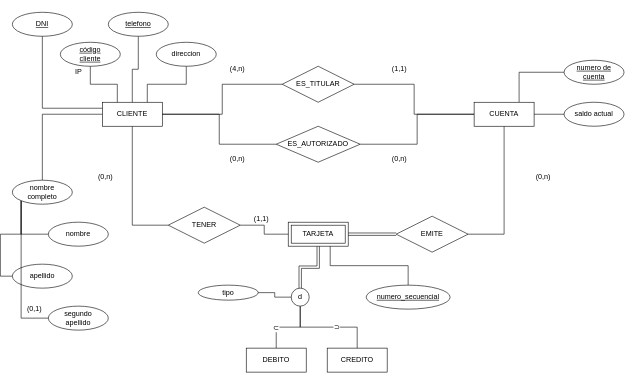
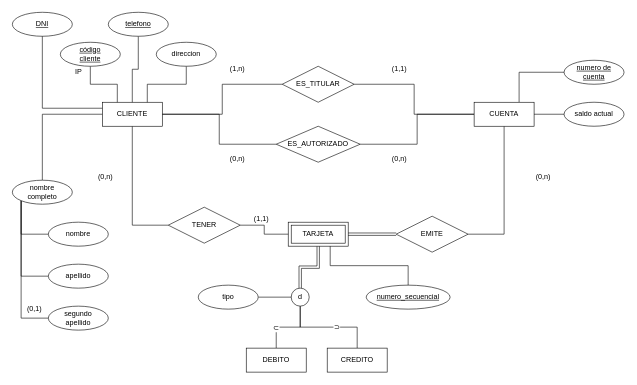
  <mxCell id="0" />
  <mxCell id="1" parent="0" />
  <mxCell id="2" style="edgeStyle=orthogonalEdgeStyle;rounded=0;orthogonalLoop=1;jettySize=auto;html=1;exitX=1;exitY=0.5;exitDx=0;exitDy=0;entryX=0;entryY=0.5;entryDx=0;entryDy=0;endArrow=none;endFill=0;" edge="1" parent="1" source="4" target="13"><mxGeometry relative="1" as="geometry" /></mxCell>
  <mxCell id="3" style="edgeStyle=orthogonalEdgeStyle;rounded=0;orthogonalLoop=1;jettySize=auto;html=1;exitX=0.5;exitY=1;exitDx=0;exitDy=0;entryX=0;entryY=0.5;entryDx=0;entryDy=0;endArrow=none;endFill=0;" edge="1" parent="1" source="4" target="17"><mxGeometry relative="1" as="geometry" /></mxCell>
  <mxCell id="4" value="CLIENTE" style="whiteSpace=wrap;html=1;align=center;" vertex="1" parent="1"><mxGeometry x="170" y="170" width="100" height="40" as="geometry" /></mxCell>
  <mxCell id="5" value="" style="edgeStyle=orthogonalEdgeStyle;shape=link;rounded=0;orthogonalLoop=1;jettySize=auto;html=1;fontFamily=Helvetica;fontSize=12;fontColor=default;endArrow=none;endFill=0;" edge="1" parent="1" source="6" target="29"><mxGeometry relative="1" as="geometry" /></mxCell>
  <mxCell id="6" value="TARJETA" style="shape=ext;margin=3;double=1;whiteSpace=wrap;html=1;align=center;strokeWidth=1;glass=0;rounded=0;shadow=0;noLabel=0;" vertex="1" parent="1"><mxGeometry x="480" y="370" width="100" height="40" as="geometry" /></mxCell>
  <mxCell id="7" style="edgeStyle=orthogonalEdgeStyle;rounded=0;orthogonalLoop=1;jettySize=auto;html=1;exitX=0;exitY=0.5;exitDx=0;exitDy=0;entryX=1;entryY=0.5;entryDx=0;entryDy=0;endArrow=none;endFill=0;" edge="1" parent="1" source="11" target="12"><mxGeometry relative="1" as="geometry" /></mxCell>
  <mxCell id="8" style="edgeStyle=orthogonalEdgeStyle;rounded=0;orthogonalLoop=1;jettySize=auto;html=1;exitX=0;exitY=0.5;exitDx=0;exitDy=0;endArrow=none;endFill=0;" edge="1" parent="1" source="11" target="13"><mxGeometry relative="1" as="geometry" /></mxCell>
  <mxCell id="9" style="edgeStyle=orthogonalEdgeStyle;rounded=0;orthogonalLoop=1;jettySize=auto;html=1;exitX=0.5;exitY=1;exitDx=0;exitDy=0;entryX=1;entryY=0.5;entryDx=0;entryDy=0;endArrow=none;endFill=0;" edge="1" parent="1" source="11" target="19"><mxGeometry relative="1" as="geometry" /></mxCell>
  <mxCell id="10" style="edgeStyle=orthogonalEdgeStyle;rounded=0;orthogonalLoop=1;jettySize=auto;html=1;exitX=0.75;exitY=0;exitDx=0;exitDy=0;entryX=0;entryY=0.5;entryDx=0;entryDy=0;fontFamily=Helvetica;fontSize=12;fontColor=default;endArrow=none;endFill=0;" edge="1" parent="1" source="11" target="39"><mxGeometry relative="1" as="geometry" /></mxCell>
  <mxCell id="11" value="CUENTA" style="whiteSpace=wrap;html=1;align=center;" vertex="1" parent="1"><mxGeometry x="790" y="170" width="100" height="40" as="geometry" /></mxCell>
  <mxCell id="12" value="ES_TITULAR" style="shape=rhombus;perimeter=rhombusPerimeter;whiteSpace=wrap;html=1;align=center;" vertex="1" parent="1"><mxGeometry x="470" y="110" width="120" height="60" as="geometry" /></mxCell>
  <mxCell id="13" value="ES_AUTORIZADO" style="shape=rhombus;perimeter=rhombusPerimeter;whiteSpace=wrap;html=1;align=center;" vertex="1" parent="1"><mxGeometry x="460" y="210" width="140" height="60" as="geometry" /></mxCell>
  <mxCell id="14" style="edgeStyle=orthogonalEdgeStyle;rounded=0;orthogonalLoop=1;jettySize=auto;html=1;exitX=1;exitY=0.5;exitDx=0;exitDy=0;entryX=0;entryY=0.5;entryDx=0;entryDy=0;entryPerimeter=0;endArrow=none;endFill=0;" edge="1" parent="1" source="4" target="12"><mxGeometry relative="1" as="geometry" /></mxCell>
  <mxCell id="15" style="edgeStyle=orthogonalEdgeStyle;rounded=0;orthogonalLoop=1;jettySize=auto;html=1;exitX=0.5;exitY=1;exitDx=0;exitDy=0;endArrow=none;endFill=0;" edge="1" parent="1" source="4" target="4"><mxGeometry relative="1" as="geometry" /></mxCell>
  <mxCell id="16" value="" style="edgeStyle=orthogonalEdgeStyle;rounded=0;orthogonalLoop=1;jettySize=auto;html=1;endArrow=none;endFill=0;" edge="1" parent="1" source="17" target="6"><mxGeometry relative="1" as="geometry" /></mxCell>
  <mxCell id="17" value="TENER" style="shape=rhombus;perimeter=rhombusPerimeter;whiteSpace=wrap;html=1;align=center;" vertex="1" parent="1"><mxGeometry x="280" y="345" width="120" height="60" as="geometry" /></mxCell>
  <mxCell id="18" value="" style="edgeStyle=orthogonalEdgeStyle;rounded=0;orthogonalLoop=1;jettySize=auto;html=1;endArrow=none;endFill=0;shape=link;" edge="1" parent="1" source="19" target="6"><mxGeometry relative="1" as="geometry" /></mxCell>
  <mxCell id="19" value="EMITE" style="shape=rhombus;perimeter=rhombusPerimeter;whiteSpace=wrap;html=1;align=center;" vertex="1" parent="1"><mxGeometry x="660" y="360" width="120" height="60" as="geometry" /></mxCell>
  <mxCell id="20" value="(0,n)" style="text;html=1;align=center;verticalAlign=middle;resizable=0;points=[];autosize=1;strokeColor=none;fillColor=none;" vertex="1" parent="1"><mxGeometry x="150" y="280" width="50" height="30" as="geometry" /></mxCell>
  <mxCell id="21" value="(1,1)" style="text;html=1;align=center;verticalAlign=middle;resizable=0;points=[];autosize=1;strokeColor=none;fillColor=none;" vertex="1" parent="1"><mxGeometry x="410" y="350" width="50" height="30" as="geometry" /></mxCell>
  <mxCell id="22" value="(0,n)" style="text;html=1;align=center;verticalAlign=middle;resizable=0;points=[];autosize=1;strokeColor=none;fillColor=none;" vertex="1" parent="1"><mxGeometry x="880" y="280" width="50" height="30" as="geometry" /></mxCell>
- <mxCell id="23" value="(4,n)" style="text;html=1;align=center;verticalAlign=middle;resizable=0;points=[];autosize=1;strokeColor=none;fillColor=none;" vertex="1" parent="1"><mxGeometry x="370" y="100" width="50" height="30" as="geometry" /></mxCell>
+ <mxCell id="23" value="(1,n)" style="text;html=1;align=center;verticalAlign=middle;resizable=0;points=[];autosize=1;strokeColor=none;fillColor=none;" vertex="1" parent="1"><mxGeometry x="370" y="100" width="50" height="30" as="geometry" /></mxCell>
  <mxCell id="24" value="(0,n)" style="text;html=1;align=center;verticalAlign=middle;resizable=0;points=[];autosize=1;strokeColor=none;fillColor=none;" vertex="1" parent="1"><mxGeometry x="370" y="250" width="50" height="30" as="geometry" /></mxCell>
  <mxCell id="25" value="(0,n)" style="text;html=1;align=center;verticalAlign=middle;resizable=0;points=[];autosize=1;strokeColor=none;fillColor=none;" vertex="1" parent="1"><mxGeometry x="640" y="250" width="50" height="30" as="geometry" /></mxCell>
  <mxCell id="26" value="(1,1)" style="text;html=1;align=center;verticalAlign=middle;resizable=0;points=[];autosize=1;strokeColor=none;fillColor=none;" vertex="1" parent="1"><mxGeometry x="640" y="100" width="50" height="30" as="geometry" /></mxCell>
  <mxCell id="27" style="edgeStyle=orthogonalEdgeStyle;rounded=0;orthogonalLoop=1;jettySize=auto;html=1;exitX=0.5;exitY=1;exitDx=0;exitDy=0;entryX=0.5;entryY=0;entryDx=0;entryDy=0;fontFamily=Helvetica;fontSize=12;fontColor=default;endArrow=none;endFill=0;" edge="1" parent="1" source="29" target="32"><mxGeometry relative="1" as="geometry" /></mxCell>
  <mxCell id="28" value="⊂" style="edgeLabel;html=1;align=center;verticalAlign=middle;resizable=0;points=[];fontSize=12;fontFamily=Helvetica;fontColor=default;" vertex="1" connectable="0" parent="27"><mxGeometry x="0.36" y="-1" relative="1" as="geometry"><mxPoint as="offset" /></mxGeometry></mxCell>
  <mxCell id="29" value="d" style="ellipse;whiteSpace=wrap;html=1;aspect=fixed;rounded=0;shadow=0;glass=0;strokeColor=default;strokeWidth=1;fontFamily=Helvetica;fontSize=12;fontColor=default;fillColor=default;" vertex="1" parent="1"><mxGeometry x="485" y="480" width="30" height="30" as="geometry" /></mxCell>
  <mxCell id="30" value="" style="edgeStyle=orthogonalEdgeStyle;rounded=0;orthogonalLoop=1;jettySize=auto;html=1;fontFamily=Helvetica;fontSize=12;fontColor=default;endArrow=none;endFill=0;" edge="1" parent="1" source="31" target="29"><mxGeometry relative="1" as="geometry" /></mxCell>
- <mxCell id="31" value="tipo" style="ellipse;whiteSpace=wrap;html=1;align=center;rounded=0;shadow=0;glass=0;strokeColor=default;strokeWidth=1;fontFamily=Helvetica;fontSize=12;fontColor=default;fillColor=default;" vertex="1" parent="1"><mxGeometry x="330" y="475" width="100" height="25" as="geometry" /></mxCell>
+ <mxCell id="31" value="tipo" style="ellipse;whiteSpace=wrap;html=1;align=center;rounded=0;shadow=0;glass=0;strokeColor=default;strokeWidth=1;fontFamily=Helvetica;fontSize=12;fontColor=default;fillColor=default;" vertex="1" parent="1"><mxGeometry x="330" y="475" width="100" height="40" as="geometry" /></mxCell>
  <mxCell id="32" value="DEBITO" style="whiteSpace=wrap;html=1;align=center;rounded=0;shadow=0;glass=0;strokeColor=default;strokeWidth=1;fontFamily=Helvetica;fontSize=12;fontColor=default;fillColor=default;" vertex="1" parent="1"><mxGeometry x="410" y="580" width="100" height="40" as="geometry" /></mxCell>
  <mxCell id="33" style="edgeStyle=orthogonalEdgeStyle;rounded=0;orthogonalLoop=1;jettySize=auto;html=1;exitX=0.5;exitY=0;exitDx=0;exitDy=0;entryX=0.5;entryY=1;entryDx=0;entryDy=0;fontFamily=Helvetica;fontSize=12;fontColor=default;endArrow=none;endFill=0;" edge="1" parent="1" source="35" target="29"><mxGeometry relative="1" as="geometry" /></mxCell>
  <mxCell id="34" value="⊂" style="edgeLabel;html=1;align=center;verticalAlign=middle;resizable=0;points=[];fontSize=12;fontFamily=Helvetica;fontColor=default;rotation=-180;" vertex="1" connectable="0" parent="33"><mxGeometry x="-0.182" y="2" relative="1" as="geometry"><mxPoint as="offset" /></mxGeometry></mxCell>
  <mxCell id="35" value="CREDITO" style="whiteSpace=wrap;html=1;align=center;rounded=0;shadow=0;glass=0;strokeColor=default;strokeWidth=1;fontFamily=Helvetica;fontSize=12;fontColor=default;fillColor=default;" vertex="1" parent="1"><mxGeometry x="545" y="580" width="100" height="40" as="geometry" /></mxCell>
  <mxCell id="36" style="edgeStyle=orthogonalEdgeStyle;rounded=0;orthogonalLoop=1;jettySize=auto;html=1;exitX=0.5;exitY=1;exitDx=0;exitDy=0;fontFamily=Helvetica;fontSize=12;fontColor=default;endArrow=none;endFill=0;" edge="1" parent="1" source="29" target="29"><mxGeometry relative="1" as="geometry" /></mxCell>
  <mxCell id="37" value="&lt;u&gt;numero_secuencial&lt;/u&gt;" style="ellipse;whiteSpace=wrap;html=1;align=center;rounded=0;shadow=0;glass=0;strokeColor=default;strokeWidth=1;fontFamily=Helvetica;fontSize=12;fontColor=default;fillColor=default;" vertex="1" parent="1"><mxGeometry x="610" y="475" width="140" height="40" as="geometry" /></mxCell>
  <mxCell id="38" style="edgeStyle=orthogonalEdgeStyle;rounded=0;orthogonalLoop=1;jettySize=auto;html=1;exitX=0.5;exitY=0;exitDx=0;exitDy=0;fontFamily=Helvetica;fontSize=12;fontColor=default;endArrow=none;endFill=0;entryX=0.7;entryY=1;entryDx=0;entryDy=0;entryPerimeter=0;" edge="1" parent="1" source="37" target="6"><mxGeometry relative="1" as="geometry" /></mxCell>
  <mxCell id="39" value="numero de&lt;br&gt;cuenta" style="ellipse;whiteSpace=wrap;html=1;align=center;fontStyle=4;rounded=0;shadow=0;glass=0;strokeColor=default;strokeWidth=1;fontFamily=Helvetica;fontSize=12;fontColor=default;fillColor=default;" vertex="1" parent="1"><mxGeometry x="940" y="100" width="100" height="40" as="geometry" /></mxCell>
  <mxCell id="40" value="" style="edgeStyle=orthogonalEdgeStyle;rounded=0;orthogonalLoop=1;jettySize=auto;html=1;fontFamily=Helvetica;fontSize=12;fontColor=default;endArrow=none;endFill=0;" edge="1" parent="1" source="41" target="11"><mxGeometry relative="1" as="geometry" /></mxCell>
  <mxCell id="41" value="saldo actual" style="ellipse;whiteSpace=wrap;html=1;align=center;rounded=0;shadow=0;glass=0;strokeColor=default;strokeWidth=1;fontFamily=Helvetica;fontSize=12;fontColor=default;fillColor=default;" vertex="1" parent="1"><mxGeometry x="940" y="170" width="100" height="40" as="geometry" /></mxCell>
  <mxCell id="42" style="edgeStyle=orthogonalEdgeStyle;rounded=0;orthogonalLoop=1;jettySize=auto;html=1;exitX=0.5;exitY=1;exitDx=0;exitDy=0;entryX=0.75;entryY=0;entryDx=0;entryDy=0;fontFamily=Helvetica;fontSize=12;fontColor=default;endArrow=none;endFill=0;" edge="1" parent="1" source="43" target="4"><mxGeometry relative="1" as="geometry" /></mxCell>
  <mxCell id="43" value="direccion" style="ellipse;whiteSpace=wrap;html=1;align=center;rounded=0;shadow=0;glass=0;strokeColor=default;strokeWidth=1;fontFamily=Helvetica;fontSize=12;fontColor=default;fillColor=default;" vertex="1" parent="1"><mxGeometry x="260" y="70" width="100" height="40" as="geometry" /></mxCell>
  <mxCell id="44" style="edgeStyle=orthogonalEdgeStyle;rounded=0;orthogonalLoop=1;jettySize=auto;html=1;exitX=0.5;exitY=1;exitDx=0;exitDy=0;entryX=0.5;entryY=0;entryDx=0;entryDy=0;fontFamily=Helvetica;fontSize=12;fontColor=default;endArrow=none;endFill=0;" edge="1" parent="1" source="45" target="4"><mxGeometry relative="1" as="geometry" /></mxCell>
  <mxCell id="45" value="&lt;u&gt;telefono&lt;/u&gt;" style="ellipse;whiteSpace=wrap;html=1;align=center;rounded=0;shadow=0;glass=0;strokeColor=default;strokeWidth=1;fontFamily=Helvetica;fontSize=12;fontColor=default;fillColor=default;" vertex="1" parent="1"><mxGeometry x="180" y="20" width="100" height="40" as="geometry" /></mxCell>
  <mxCell id="46" style="edgeStyle=orthogonalEdgeStyle;rounded=0;orthogonalLoop=1;jettySize=auto;html=1;exitX=0.5;exitY=1;exitDx=0;exitDy=0;entryX=0.25;entryY=0;entryDx=0;entryDy=0;fontFamily=Helvetica;fontSize=12;fontColor=default;endArrow=none;endFill=0;" edge="1" parent="1" source="47" target="4"><mxGeometry relative="1" as="geometry" /></mxCell>
  <mxCell id="47" value="&lt;u&gt;código&lt;br&gt;cliente&lt;/u&gt;" style="ellipse;whiteSpace=wrap;html=1;align=center;rounded=0;shadow=0;glass=0;strokeColor=default;strokeWidth=1;fontFamily=Helvetica;fontSize=12;fontColor=default;fillColor=default;" vertex="1" parent="1"><mxGeometry x="100" y="70" width="100" height="40" as="geometry" /></mxCell>
  <mxCell id="48" value="&lt;u&gt;DNI&lt;/u&gt;" style="ellipse;whiteSpace=wrap;html=1;align=center;rounded=0;shadow=0;glass=0;strokeColor=default;strokeWidth=1;fontFamily=Helvetica;fontSize=12;fontColor=default;fillColor=default;" vertex="1" parent="1"><mxGeometry x="20" y="20" width="100" height="40" as="geometry" /></mxCell>
  <mxCell id="49" style="edgeStyle=orthogonalEdgeStyle;rounded=0;orthogonalLoop=1;jettySize=auto;html=1;exitX=0.5;exitY=1;exitDx=0;exitDy=0;fontFamily=Helvetica;fontSize=12;fontColor=default;endArrow=none;endFill=0;entryX=0;entryY=0.25;entryDx=0;entryDy=0;entryPerimeter=0;" edge="1" parent="1" source="48" target="4"><mxGeometry relative="1" as="geometry" /></mxCell>
  <mxCell id="50" style="edgeStyle=orthogonalEdgeStyle;rounded=0;orthogonalLoop=1;jettySize=auto;html=1;exitX=0.5;exitY=0;exitDx=0;exitDy=0;entryX=0;entryY=0.5;entryDx=0;entryDy=0;fontFamily=Helvetica;fontSize=12;fontColor=default;endArrow=none;endFill=0;" edge="1" parent="1" source="53" target="4"><mxGeometry relative="1" as="geometry" /></mxCell>
  <mxCell id="51" style="edgeStyle=orthogonalEdgeStyle;rounded=0;orthogonalLoop=1;jettySize=auto;html=1;exitX=0;exitY=1;exitDx=0;exitDy=0;entryX=0;entryY=0.5;entryDx=0;entryDy=0;fontFamily=Helvetica;fontSize=12;fontColor=default;endArrow=none;endFill=0;" edge="1" parent="1" source="53" target="54"><mxGeometry relative="1" as="geometry" /></mxCell>
  <mxCell id="52" style="edgeStyle=orthogonalEdgeStyle;rounded=0;orthogonalLoop=1;jettySize=auto;html=1;exitX=0;exitY=1;exitDx=0;exitDy=0;entryX=0;entryY=0.5;entryDx=0;entryDy=0;fontFamily=Helvetica;fontSize=12;fontColor=default;endArrow=none;endFill=0;" edge="1" parent="1" source="53" target="55"><mxGeometry relative="1" as="geometry" /></mxCell>
  <mxCell id="53" value="nombre&lt;br&gt;completo" style="ellipse;whiteSpace=wrap;html=1;align=center;rounded=0;shadow=0;glass=0;strokeColor=default;strokeWidth=1;fontFamily=Helvetica;fontSize=12;fontColor=default;fillColor=default;" vertex="1" parent="1"><mxGeometry x="20" y="300" width="100" height="40" as="geometry" /></mxCell>
  <mxCell id="54" value="nombre" style="ellipse;whiteSpace=wrap;html=1;align=center;rounded=0;shadow=0;glass=0;strokeColor=default;strokeWidth=1;fontFamily=Helvetica;fontSize=12;fontColor=default;fillColor=default;" vertex="1" parent="1"><mxGeometry x="80" y="370" width="100" height="40" as="geometry" /></mxCell>
- <mxCell id="55" value="apellido" style="ellipse;whiteSpace=wrap;html=1;align=center;rounded=0;shadow=0;glass=0;strokeColor=default;strokeWidth=1;fontFamily=Helvetica;fontSize=12;fontColor=default;fillColor=default;" vertex="1" parent="1"><mxGeometry x="20" y="440" width="100" height="40" as="geometry" /></mxCell>
+ <mxCell id="55" value="apellido" style="ellipse;whiteSpace=wrap;html=1;align=center;rounded=0;shadow=0;glass=0;strokeColor=default;strokeWidth=1;fontFamily=Helvetica;fontSize=12;fontColor=default;fillColor=default;" vertex="1" parent="1"><mxGeometry x="80" y="440" width="100" height="40" as="geometry" /></mxCell>
  <mxCell id="56" style="edgeStyle=orthogonalEdgeStyle;rounded=0;orthogonalLoop=1;jettySize=auto;html=1;exitX=0;exitY=0.5;exitDx=0;exitDy=0;entryX=0;entryY=1;entryDx=0;entryDy=0;fontFamily=Helvetica;fontSize=12;fontColor=default;endArrow=none;endFill=0;" edge="1" parent="1" source="57" target="53"><mxGeometry relative="1" as="geometry" /></mxCell>
  <mxCell id="57" value="segundo&lt;br&gt;apellido" style="ellipse;whiteSpace=wrap;html=1;align=center;rounded=0;shadow=0;glass=0;strokeColor=default;strokeWidth=1;fontFamily=Helvetica;fontSize=12;fontColor=default;fillColor=default;" vertex="1" parent="1"><mxGeometry x="80" y="510" width="100" height="40" as="geometry" /></mxCell>
  <mxCell id="58" value="&lt;div style=&quot;direction: rtl;&quot;&gt;&lt;span style=&quot;background-color: initial;&quot;&gt;(0,1)&amp;nbsp;&lt;/span&gt;&lt;/div&gt;" style="text;html=1;align=center;verticalAlign=middle;resizable=0;points=[];autosize=1;strokeColor=none;fillColor=none;" vertex="1" parent="1"><mxGeometry x="30" y="500" width="50" height="30" as="geometry" /></mxCell>
  <mxCell id="59" value="IP" style="text;html=1;align=center;verticalAlign=middle;resizable=0;points=[];autosize=1;strokeColor=none;fillColor=none;fontSize=12;fontFamily=Helvetica;fontColor=default;" vertex="1" parent="1"><mxGeometry x="115" y="105" width="30" height="30" as="geometry" /></mxCell>
